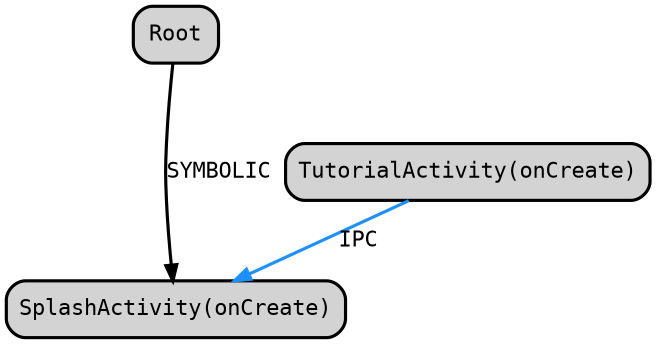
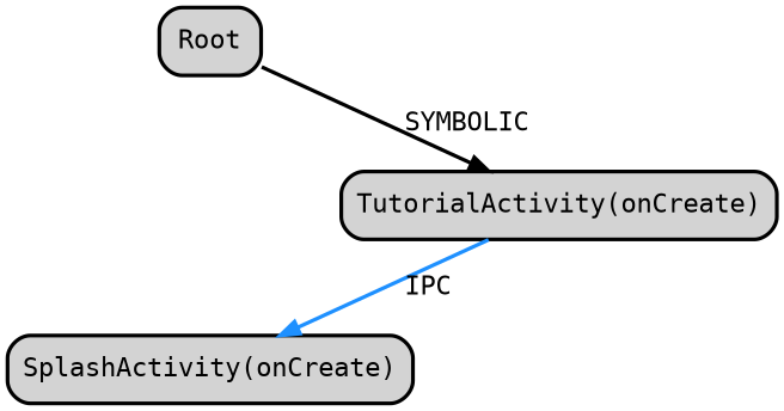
  digraph {
    fontname="DejaVu Sans Mono"
    node [fontname="DejaVu Sans Mono" shape=box style="rounded,bold,filled"]
    edge [fontname="DejaVu Sans Mono" style=bold]
    n1 [label=Root]
    n2 [label="SplashActivity(onCreate)"]
    n3 [label="TutorialActivity(onCreate)"]
-   n1 -> n2 [color=black label=SYMBOLIC]
+   n1 -> n3 [color=black label=SYMBOLIC]
    n3 -> n2 [color=dodgerblue label=IPC]
  }
